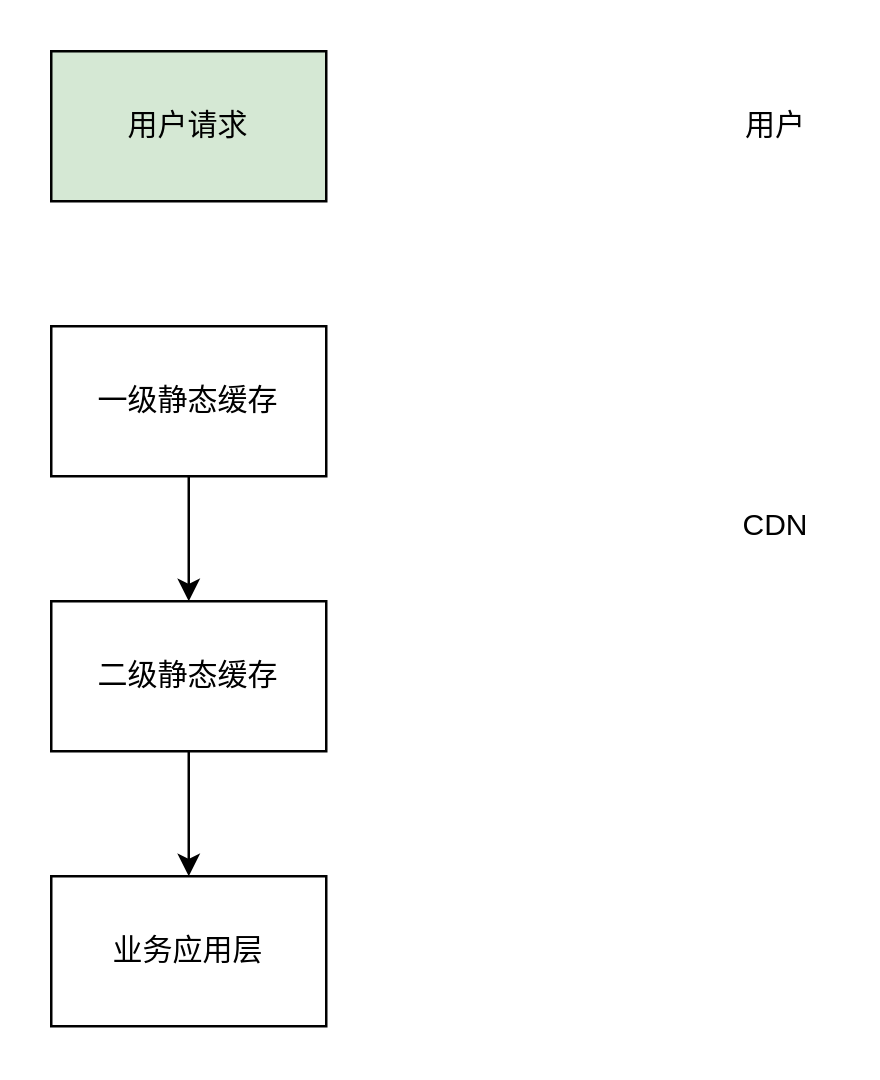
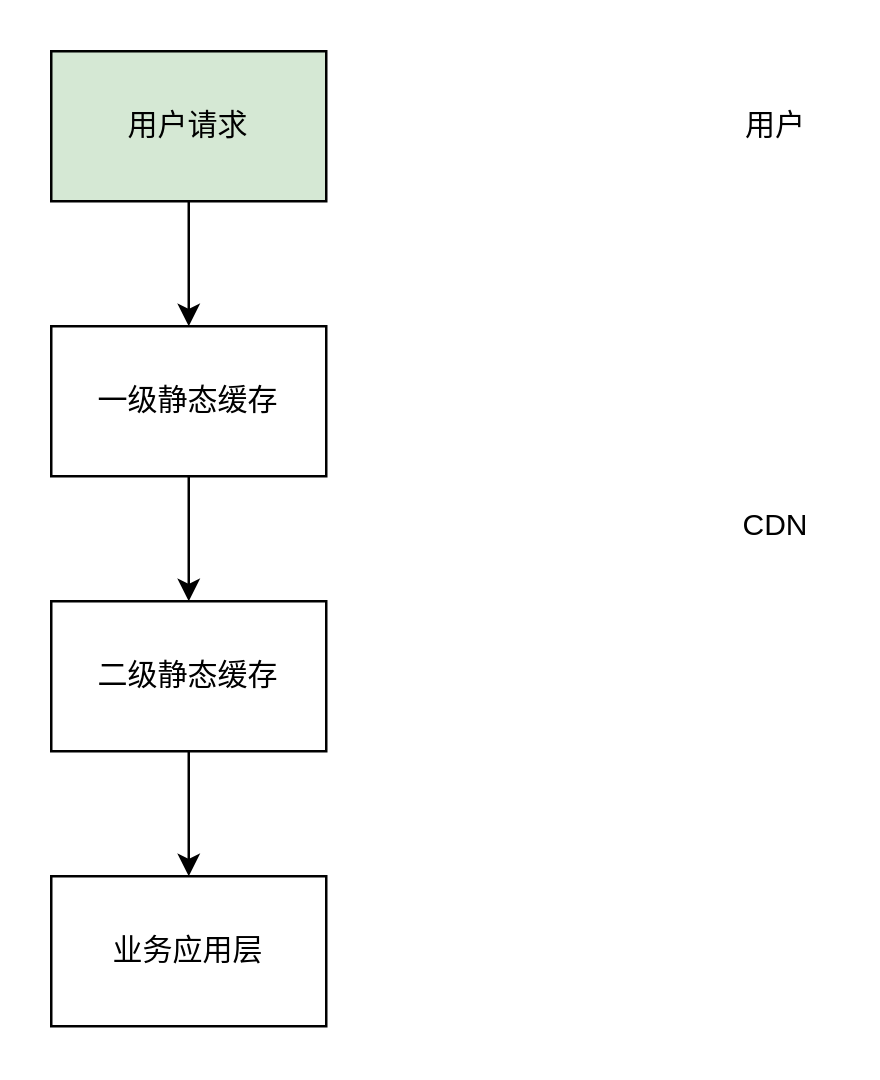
  <mxCell id="0" />
  <mxCell id="1" parent="0" />
+ <mxCell id="2" style="edgeStyle=orthogonalEdgeStyle;rounded=0;orthogonalLoop=1;jettySize=auto;html=1;entryX=0.5;entryY=0;entryDx=0;entryDy=0;" edge="1" parent="1" source="3" target="5"><mxGeometry relative="1" as="geometry" /></mxCell>
  <mxCell id="3" value="用户请求" style="rounded=0;whiteSpace=wrap;html=1;fillColor=#d5e8d4;" vertex="1" parent="1"><mxGeometry x="20" y="20" width="110" height="60" as="geometry" /></mxCell>
  <mxCell id="4" style="edgeStyle=orthogonalEdgeStyle;rounded=0;orthogonalLoop=1;jettySize=auto;html=1;" edge="1" parent="1" source="5" target="7"><mxGeometry relative="1" as="geometry" /></mxCell>
  <mxCell id="5" value="一级静态缓存" style="rounded=0;whiteSpace=wrap;html=1;" vertex="1" parent="1"><mxGeometry x="20" y="130" width="110" height="60" as="geometry" /></mxCell>
  <mxCell id="6" style="edgeStyle=orthogonalEdgeStyle;rounded=0;orthogonalLoop=1;jettySize=auto;html=1;" edge="1" parent="1" source="7" target="8"><mxGeometry relative="1" as="geometry" /></mxCell>
  <mxCell id="7" value="二级静态缓存" style="rounded=0;whiteSpace=wrap;html=1;" vertex="1" parent="1"><mxGeometry x="20" y="240" width="110" height="60" as="geometry" /></mxCell>
  <mxCell id="8" value="业务应用层" style="rounded=0;whiteSpace=wrap;html=1;" vertex="1" parent="1"><mxGeometry x="20" y="350" width="110" height="60" as="geometry" /></mxCell>
  <mxCell id="9" value="用户" style="text;html=1;strokeColor=none;fillColor=none;align=center;verticalAlign=middle;whiteSpace=wrap;rounded=0;" vertex="1" parent="1"><mxGeometry x="290" y="40" width="40" height="20" as="geometry" /></mxCell>
  <mxCell id="10" value="CDN" style="text;html=1;strokeColor=none;fillColor=none;align=center;verticalAlign=middle;whiteSpace=wrap;rounded=0;" vertex="1" parent="1"><mxGeometry x="290" y="200" width="40" height="20" as="geometry" /></mxCell>
